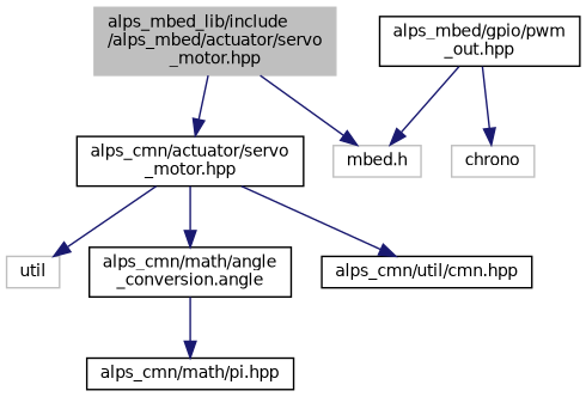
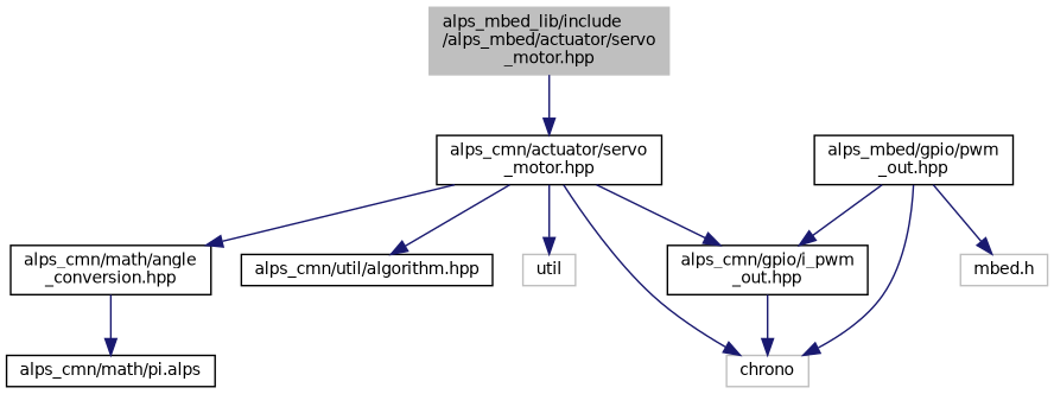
  digraph {
    fontname="DejaVu Sans"
    node [color=black fillcolor=white fontname="DejaVu Sans" fontsize=10 shape=record style=filled]
    edge [color=midnightblue fontname="DejaVu Sans" fontsize=10 labelfontname=Helvetica labelfontsize=10 style=solid]
    n1 [color=grey75 fillcolor=grey75 fontcolor=black height=0.2 label="alps_mbed_lib/include\l/alps_mbed/actuator/servo\l_motor.hpp" width=0.4]
    n2 [color=grey75 height=0.2 label="mbed.h" width=0.4]
    n3 [height=0.2 label="alps_cmn/actuator/servo\l_motor.hpp" width=0.4]
    n4 [color=grey75 height=0.2 label=chrono width=0.4]
    n5 [color=grey75 height=0.2 label=util width=0.4]
-   n7 [height=0.2 label="alps_cmn/math/angle\l_conversion.angle" width=0.4]
-   n8 [height=0.2 label="alps_cmn/util/cmn.hpp" width=0.4]
+   n6 [height=0.2 label="alps_cmn/gpio/i_pwm\l_out.hpp" width=0.4]
+   n7 [height=0.2 label="alps_cmn/math/angle\l_conversion.hpp" width=0.4]
+   n8 [height=0.2 label="alps_cmn/util/algorithm.hpp" width=0.4]
    n9 [height=0.2 label="alps_mbed/gpio/pwm\l_out.hpp" width=0.4]
-   n10 [height=0.2 label="alps_cmn/math/pi.hpp" width=0.4]
-   n1 -> n2
+   n10 [height=0.2 label="alps_cmn/math/pi.alps" width=0.4]
    n1 -> n3
+   n3 -> n4
    n3 -> n5
+   n3 -> n6
    n3 -> n7
    n3 -> n8
+   n6 -> n4
    n7 -> n10
    n9 -> n2
    n9 -> n4
+   n9 -> n6
  }
